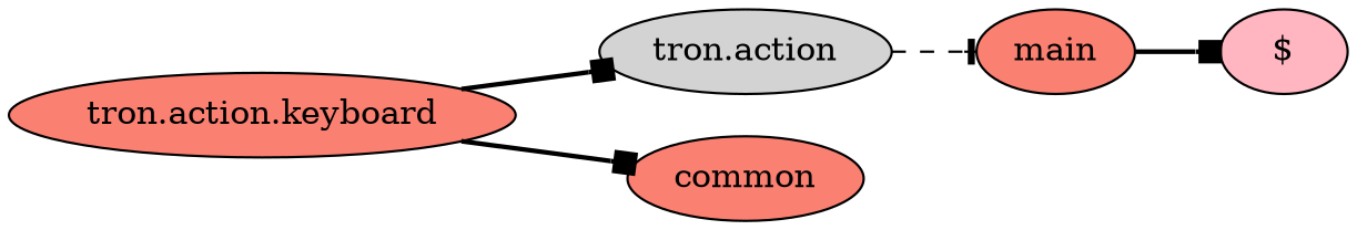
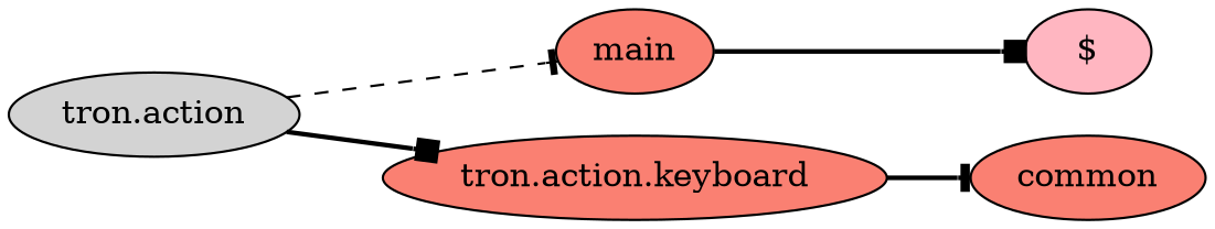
  digraph {
    rankdir=LR
    node [fillcolor=salmon style=filled]
    edge [arrowhead=box style=bold]
    "$" [fillcolor=lightpink]
    main
    "tron.action" [fillcolor=lightgrey]
    "tron.action.keyboard"
    common
    main -> "$"
    "tron.action" -> main [arrowhead=tee style=dashed]
-   "tron.action.keyboard" -> "tron.action"
-   "tron.action.keyboard" -> common
+   "tron.action" -> "tron.action.keyboard"
+   "tron.action.keyboard" -> common [arrowhead=tee]
  }
